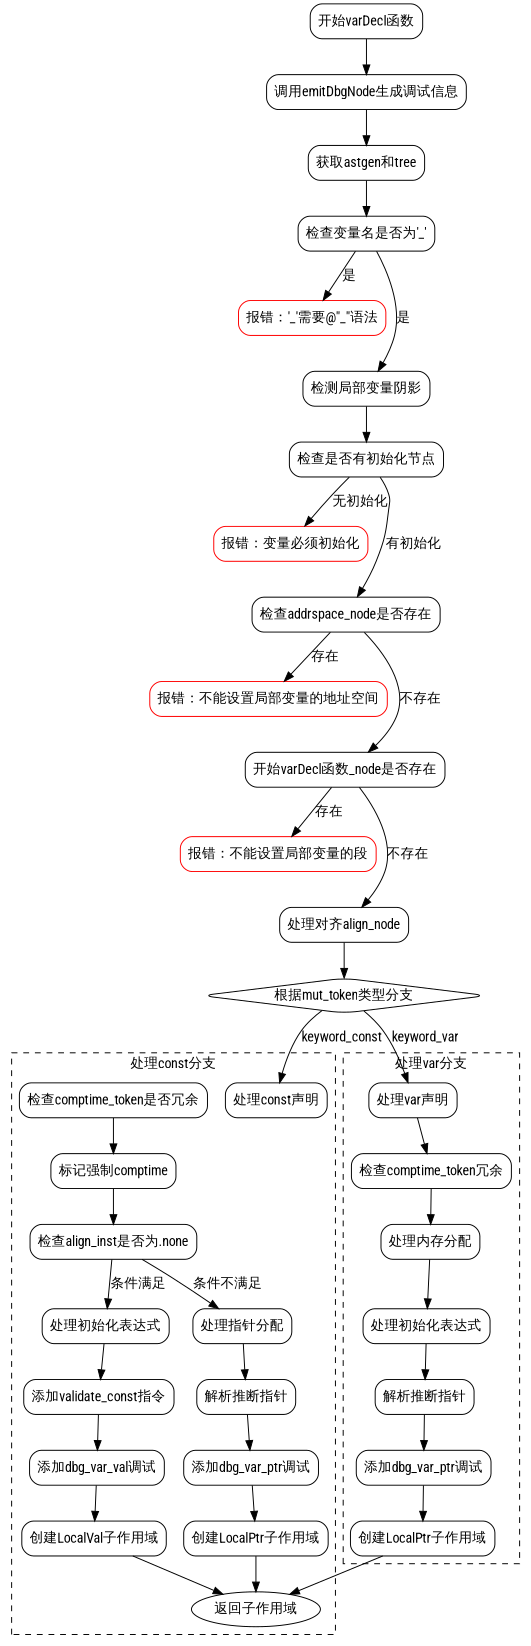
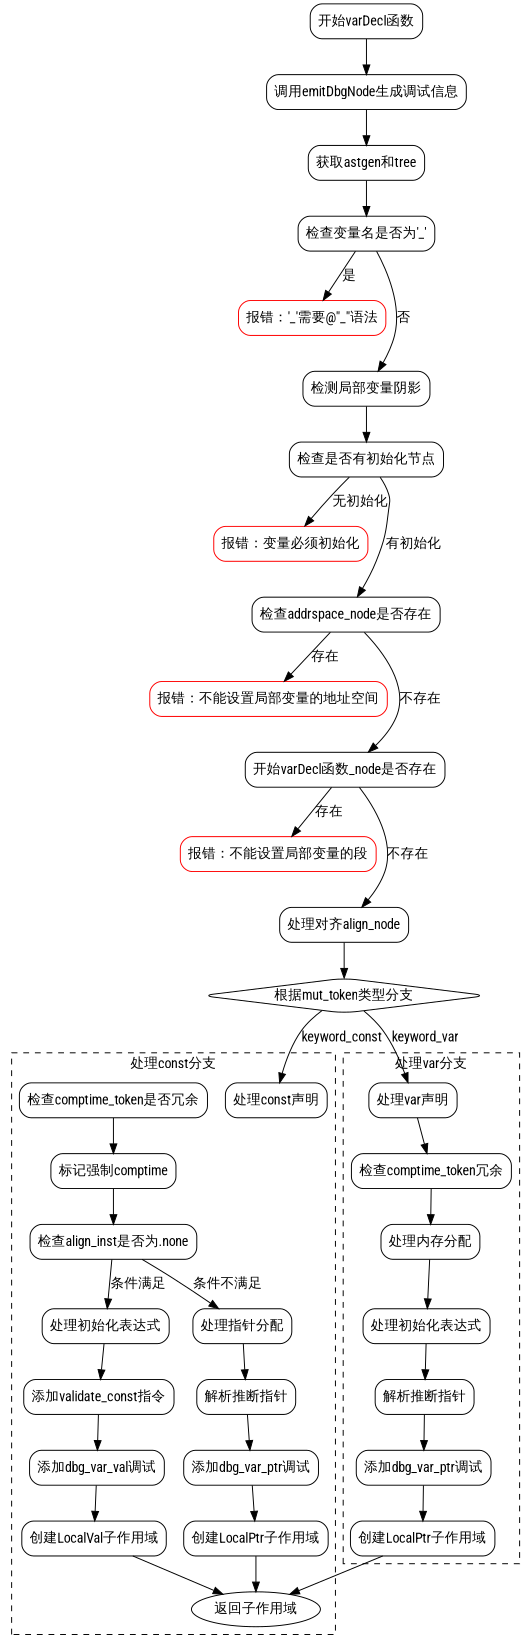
  digraph {
    fontname="Roboto Condensed"
    node [fontname="Roboto Condensed" shape=rectangle style=rounded]
    edge [fontname="Roboto Condensed"]
    n1 [label="处理const声明"]
    n2 [label="检查comptime_token是否冗余"]
    n3 [label="返回子作用域" shape=ellipse]
    n4 [label="标记强制comptime"]
    n5 [label="检查align_inst是否为.none"]
    n6 [label="处理初始化表达式"]
    n7 [label="处理指针分配"]
    n8 [label="添加validate_const指令"]
    n9 [label="添加dbg_var_val调试"]
    n10 [label="创建LocalVal子作用域"]
    n11 [label="解析推断指针"]
    n12 [label="添加dbg_var_ptr调试"]
    n13 [label="创建LocalPtr子作用域"]
    n14 [label="处理var声明"]
    n15 [label="检查comptime_token冗余"]
    n16 [label="处理内存分配"]
    n17 [label="处理初始化表达式"]
    n18 [label="解析推断指针"]
    n19 [label="添加dbg_var_ptr调试"]
    n20 [label="创建LocalPtr子作用域"]
    n21 [label="开始varDecl函数"]
    n22 [label="调用emitDbgNode生成调试信息"]
    n23 [label="获取astgen和tree"]
    n24 [label="检查变量名是否为'_'"]
    n25 [color=red label="报错：'_'需要@\"_\"语法" shape=box]
    n26 [label="检测局部变量阴影"]
    n27 [label="检查是否有初始化节点"]
    n28 [color=red label="报错：变量必须初始化" shape=box]
    n29 [label="检查addrspace_node是否存在"]
    n30 [color=red label="报错：不能设置局部变量的地址空间" shape=box]
    n31 [label="开始varDecl函数_node是否存在"]
    n32 [color=red label="报错：不能设置局部变量的段" shape=box]
    n33 [label="处理对齐align_node"]
    n34 [label="根据mut_token类型分支" shape=diamond]
    subgraph cluster_1 {
      label="处理const分支"
      style=dashed
      n1
      n2
      n3
      n4
      n5
      n6
      n7
      n8
      n9
      n10
      n11
      n12
      n13
    }
    subgraph cluster_2 {
      label="处理var分支"
      style=dashed
      n14
      n15
      n16
      n17
      n18
      n19
      n20
    }
    n2 -> n4
    n4 -> n5
    n5 -> n6 [label="条件满足"]
    n5 -> n7 [label="条件不满足"]
    n6 -> n8
    n7 -> n11
    n8 -> n9
    n9 -> n10
    n10 -> n3
    n11 -> n12
    n12 -> n13
    n13 -> n3
    n14 -> n15
    n15 -> n16
    n16 -> n17
    n17 -> n18
    n18 -> n19
    n19 -> n20
    n20 -> n3
    n21 -> n22
    n22 -> n23
    n23 -> n24
    n24 -> n25 [label="是"]
-   n24 -> n26 [label="是"]
+   n24 -> n26 [label="否"]
    n25 -> n26 [style=invis]
    n26 -> n27
    n27 -> n28 [label="无初始化"]
    n27 -> n29 [label="有初始化"]
    n28 -> n29 [style=invis]
    n29 -> n30 [label="存在"]
    n29 -> n31 [label="不存在"]
    n30 -> n31 [style=invis]
    n31 -> n32 [label="存在"]
    n31 -> n33 [label="不存在"]
    n32 -> n33 [style=invis]
    n33 -> n34
    n34 -> n1 [label=keyword_const]
    n34 -> n14 [label=keyword_var]
  }
